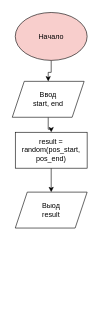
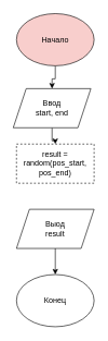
  <mxCell id="0" />
  <mxCell id="1" parent="0" />
  <mxCell id="2" value="" style="edgeStyle=orthogonalEdgeStyle;rounded=0;orthogonalLoop=1;jettySize=auto;html=1;" edge="1" parent="1" source="3" target="5"><mxGeometry relative="1" as="geometry" /></mxCell>
  <mxCell id="3" value="Начало" style="ellipse;whiteSpace=wrap;html=1;fillColor=#f8cecc;" vertex="1" parent="1"><mxGeometry x="25" y="20" width="120" height="80" as="geometry" /></mxCell>
  <mxCell id="4" value="" style="edgeStyle=orthogonalEdgeStyle;rounded=0;orthogonalLoop=1;jettySize=auto;html=1;" edge="1" parent="1" source="5" target="7"><mxGeometry relative="1" as="geometry" /></mxCell>
  <mxCell id="5" value="Ввод&lt;br&gt;start, end" style="shape=parallelogram;perimeter=parallelogramPerimeter;whiteSpace=wrap;html=1;fixedSize=1;" vertex="1" parent="1"><mxGeometry x="20" y="135" width="120" height="60" as="geometry" /></mxCell>
- <mxCell id="6" value="" style="edgeStyle=orthogonalEdgeStyle;rounded=0;orthogonalLoop=1;jettySize=auto;html=1;" edge="1" parent="1" source="7" target="9"><mxGeometry relative="1" as="geometry" /></mxCell>
- <mxCell id="7" value="result = random(pos_start, pos_end)&lt;br&gt;" style="rounded=0;whiteSpace=wrap;html=1;" vertex="1" parent="1"><mxGeometry x="25" y="220" width="120" height="60" as="geometry" /></mxCell>
+ <mxCell id="7" value="result = random(pos_start, pos_end)&lt;br&gt;" style="rounded=0;whiteSpace=wrap;html=1;dashed=1;" vertex="1" parent="1"><mxGeometry x="25" y="220" width="120" height="60" as="geometry" /></mxCell>
+ <mxCell id="8" value="" style="edgeStyle=orthogonalEdgeStyle;rounded=0;orthogonalLoop=1;jettySize=auto;html=1;" edge="1" parent="1" source="9" target="10"><mxGeometry relative="1" as="geometry" /></mxCell>
  <mxCell id="9" value="Выод&lt;br&gt;result" style="shape=parallelogram;perimeter=parallelogramPerimeter;whiteSpace=wrap;html=1;fixedSize=1;" vertex="1" parent="1"><mxGeometry x="25" y="320" width="120" height="60" as="geometry" /></mxCell>
+ <mxCell id="10" value="Конец" style="ellipse;whiteSpace=wrap;html=1;" vertex="1" parent="1"><mxGeometry x="25" y="420" width="120" height="80" as="geometry" /></mxCell>
